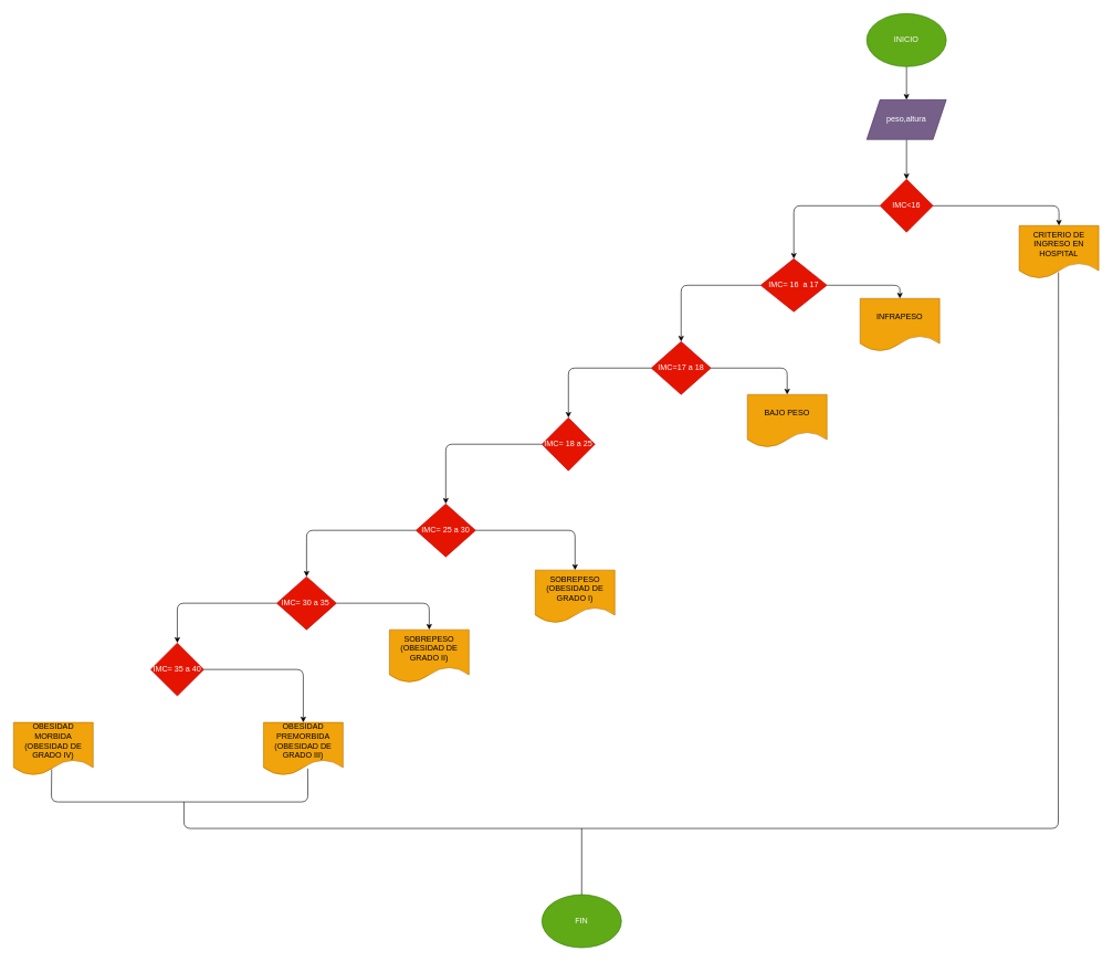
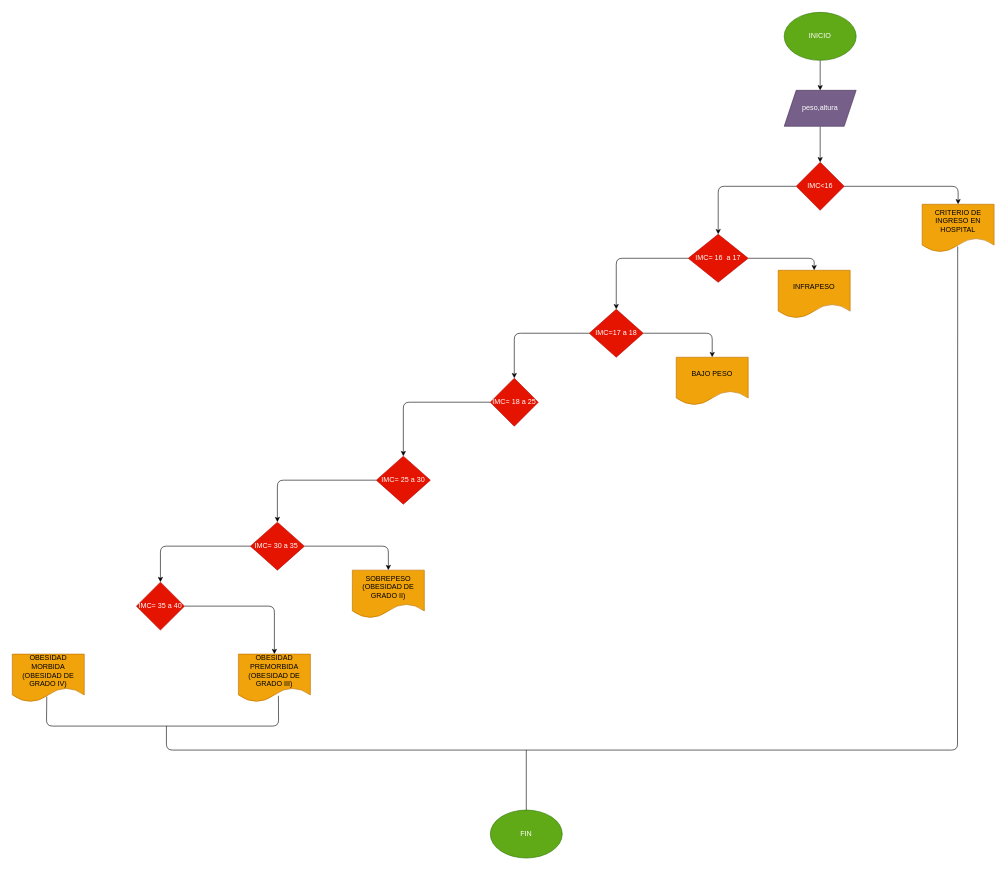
  <mxCell id="0" />
  <mxCell id="1" parent="0" />
  <mxCell id="2" value="" style="edgeStyle=none;html=1;" edge="1" parent="1" source="3" target="5"><mxGeometry relative="1" as="geometry" /></mxCell>
  <mxCell id="3" value="INICIO" style="ellipse;whiteSpace=wrap;html=1;fillColor=#60a917;fontColor=#ffffff;strokeColor=#2D7600;" vertex="1" parent="1"><mxGeometry x="1307" y="20" width="120" height="80" as="geometry" /></mxCell>
  <mxCell id="4" value="" style="edgeStyle=none;html=1;" edge="1" parent="1" source="5" target="8"><mxGeometry relative="1" as="geometry" /></mxCell>
  <mxCell id="5" value="peso,altura" style="shape=parallelogram;perimeter=parallelogramPerimeter;whiteSpace=wrap;html=1;fixedSize=1;fillColor=#76608a;fontColor=#ffffff;strokeColor=#432D57;" vertex="1" parent="1"><mxGeometry x="1307" y="150" width="120" height="60" as="geometry" /></mxCell>
  <mxCell id="6" value="" style="edgeStyle=none;html=1;" edge="1" parent="1" source="8" target="9"><mxGeometry relative="1" as="geometry"><Array as="points"><mxPoint x="1597" y="310" /></Array></mxGeometry></mxCell>
  <mxCell id="7" value="" style="edgeStyle=none;html=1;" edge="1" parent="1" source="8" target="12"><mxGeometry relative="1" as="geometry"><Array as="points"><mxPoint x="1197" y="310" /></Array></mxGeometry></mxCell>
  <mxCell id="8" value="IMC&amp;lt;16" style="rhombus;whiteSpace=wrap;html=1;fillColor=#e51400;fontColor=#ffffff;strokeColor=#B20000;" vertex="1" parent="1"><mxGeometry x="1327" y="270" width="80" height="80" as="geometry" /></mxCell>
  <mxCell id="9" value="CRITERIO DE INGRESO EN HOSPITAL" style="shape=document;whiteSpace=wrap;html=1;boundedLbl=1;fillColor=#f0a30a;fontColor=#000000;strokeColor=#BD7000;" vertex="1" parent="1"><mxGeometry x="1537" y="340" width="120" height="80" as="geometry" /></mxCell>
  <mxCell id="10" value="" style="edgeStyle=none;html=1;" edge="1" parent="1" source="12" target="13"><mxGeometry relative="1" as="geometry"><Array as="points"><mxPoint x="1357" y="430" /></Array></mxGeometry></mxCell>
  <mxCell id="11" value="" style="edgeStyle=none;html=1;" edge="1" parent="1" source="12" target="16"><mxGeometry relative="1" as="geometry"><Array as="points"><mxPoint x="1027" y="430" /></Array></mxGeometry></mxCell>
  <mxCell id="12" value="IMC= 16&amp;nbsp; a 17" style="rhombus;whiteSpace=wrap;html=1;fillColor=#e51400;fontColor=#ffffff;strokeColor=#B20000;" vertex="1" parent="1"><mxGeometry x="1147" y="390" width="100" height="80" as="geometry" /></mxCell>
  <mxCell id="13" value="INFRAPESO" style="shape=document;whiteSpace=wrap;html=1;boundedLbl=1;fillColor=#f0a30a;fontColor=#000000;strokeColor=#BD7000;" vertex="1" parent="1"><mxGeometry x="1297" y="450" width="120" height="80" as="geometry" /></mxCell>
  <mxCell id="14" value="" style="edgeStyle=none;html=1;" edge="1" parent="1" source="16" target="17"><mxGeometry relative="1" as="geometry"><Array as="points"><mxPoint x="1187" y="555" /></Array></mxGeometry></mxCell>
  <mxCell id="15" value="" style="edgeStyle=none;html=1;" edge="1" parent="1" source="16" target="19"><mxGeometry relative="1" as="geometry"><Array as="points"><mxPoint x="857" y="555" /></Array></mxGeometry></mxCell>
  <mxCell id="16" value="IMC=17 a 18" style="rhombus;whiteSpace=wrap;html=1;fillColor=#e51400;fontColor=#ffffff;strokeColor=#B20000;" vertex="1" parent="1"><mxGeometry x="982" y="515" width="90" height="80" as="geometry" /></mxCell>
  <mxCell id="17" value="BAJO PESO" style="shape=document;whiteSpace=wrap;html=1;boundedLbl=1;fillColor=#f0a30a;fontColor=#000000;strokeColor=#BD7000;" vertex="1" parent="1"><mxGeometry x="1127" y="595" width="120" height="80" as="geometry" /></mxCell>
  <mxCell id="18" value="" style="edgeStyle=none;html=1;" edge="1" parent="1" source="19" target="22"><mxGeometry relative="1" as="geometry"><Array as="points"><mxPoint x="672" y="670" /></Array></mxGeometry></mxCell>
  <mxCell id="19" value="IMC= 18 a 25" style="rhombus;whiteSpace=wrap;html=1;fillColor=#e51400;fontColor=#ffffff;strokeColor=#B20000;" vertex="1" parent="1"><mxGeometry x="817" y="630" width="80" height="80" as="geometry" /></mxCell>
- <mxCell id="20" value="" style="edgeStyle=none;html=1;" edge="1" parent="1" source="22" target="23"><mxGeometry relative="1" as="geometry"><Array as="points"><mxPoint x="867" y="800" /></Array></mxGeometry></mxCell>
  <mxCell id="21" value="" style="edgeStyle=none;html=1;" edge="1" parent="1" source="22" target="26"><mxGeometry relative="1" as="geometry"><Array as="points"><mxPoint x="462" y="800" /></Array></mxGeometry></mxCell>
  <mxCell id="22" value="IMC= 25 a 30" style="rhombus;whiteSpace=wrap;html=1;fillColor=#e51400;fontColor=#ffffff;strokeColor=#B20000;" vertex="1" parent="1"><mxGeometry x="627" y="760" width="90" height="80" as="geometry" /></mxCell>
- <mxCell id="23" value="SOBREPESO (OBESIDAD DE GRADO I)" style="shape=document;whiteSpace=wrap;html=1;boundedLbl=1;fillColor=#f0a30a;fontColor=#000000;strokeColor=#BD7000;" vertex="1" parent="1"><mxGeometry x="807" y="860" width="120" height="80" as="geometry" /></mxCell>
  <mxCell id="24" value="" style="edgeStyle=none;html=1;" edge="1" parent="1" source="26" target="27"><mxGeometry relative="1" as="geometry"><Array as="points"><mxPoint x="647" y="910" /></Array></mxGeometry></mxCell>
  <mxCell id="25" value="" style="edgeStyle=none;html=1;" edge="1" parent="1" source="26" target="29"><mxGeometry relative="1" as="geometry"><Array as="points"><mxPoint x="267" y="910" /></Array></mxGeometry></mxCell>
  <mxCell id="26" value="IMC= 30 a 35&amp;nbsp;" style="rhombus;whiteSpace=wrap;html=1;fillColor=#e51400;fontColor=#ffffff;strokeColor=#B20000;" vertex="1" parent="1"><mxGeometry x="417" y="870" width="90" height="80" as="geometry" /></mxCell>
  <mxCell id="27" value="SOBREPESO (OBESIDAD DE GRADO II)" style="shape=document;whiteSpace=wrap;html=1;boundedLbl=1;fillColor=#f0a30a;fontColor=#000000;strokeColor=#BD7000;" vertex="1" parent="1"><mxGeometry x="587" y="950" width="120" height="80" as="geometry" /></mxCell>
  <mxCell id="28" value="" style="edgeStyle=none;html=1;" edge="1" parent="1" source="29" target="30"><mxGeometry relative="1" as="geometry"><Array as="points"><mxPoint x="457" y="1010" /></Array></mxGeometry></mxCell>
  <mxCell id="29" value="IMC= 35 a 40" style="rhombus;whiteSpace=wrap;html=1;fillColor=#e51400;fontColor=#ffffff;strokeColor=#B20000;" vertex="1" parent="1"><mxGeometry x="227" y="970" width="80" height="80" as="geometry" /></mxCell>
  <mxCell id="30" value="OBESIDAD PREMORBIDA (OBESIDAD DE GRADO III)" style="shape=document;whiteSpace=wrap;html=1;boundedLbl=1;fillColor=#f0a30a;fontColor=#000000;strokeColor=#BD7000;" vertex="1" parent="1"><mxGeometry x="397" y="1090" width="120" height="80" as="geometry" /></mxCell>
  <mxCell id="31" value="OBESIDAD MORBIDA (OBESIDAD DE GRADO IV)" style="shape=document;whiteSpace=wrap;html=1;boundedLbl=1;fillColor=#f0a30a;fontColor=#000000;strokeColor=#BD7000;" vertex="1" parent="1"><mxGeometry x="20" y="1090" width="120" height="80" as="geometry" /></mxCell>
  <mxCell id="32" value="" style="endArrow=none;html=1;exitX=0.479;exitY=0.884;exitDx=0;exitDy=0;exitPerimeter=0;entryX=0.556;entryY=0.869;entryDx=0;entryDy=0;entryPerimeter=0;" edge="1" parent="1" source="31" target="30"><mxGeometry width="50" height="50" relative="1" as="geometry"><mxPoint x="227" y="1200" as="sourcePoint" /><mxPoint x="277" y="1150" as="targetPoint" /><Array as="points"><mxPoint x="77" y="1210" /><mxPoint x="464" y="1210" /></Array></mxGeometry></mxCell>
  <mxCell id="33" value="" style="endArrow=none;html=1;exitX=0.494;exitY=0.879;exitDx=0;exitDy=0;exitPerimeter=0;" edge="1" parent="1" source="9"><mxGeometry width="50" height="50" relative="1" as="geometry"><mxPoint x="207" y="1340" as="sourcePoint" /><mxPoint x="277" y="1210" as="targetPoint" /><Array as="points"><mxPoint x="1596" y="1250" /><mxPoint x="277" y="1250" /></Array></mxGeometry></mxCell>
  <mxCell id="34" value="" style="endArrow=none;html=1;exitX=0.5;exitY=0;exitDx=0;exitDy=0;" edge="1" parent="1" source="35"><mxGeometry width="50" height="50" relative="1" as="geometry"><mxPoint x="877" y="1360" as="sourcePoint" /><mxPoint x="877" y="1250" as="targetPoint" /></mxGeometry></mxCell>
  <mxCell id="35" value="FIN" style="ellipse;whiteSpace=wrap;html=1;fillColor=#60a917;fontColor=#ffffff;strokeColor=#2D7600;" vertex="1" parent="1"><mxGeometry x="817" y="1350" width="120" height="80" as="geometry" /></mxCell>
